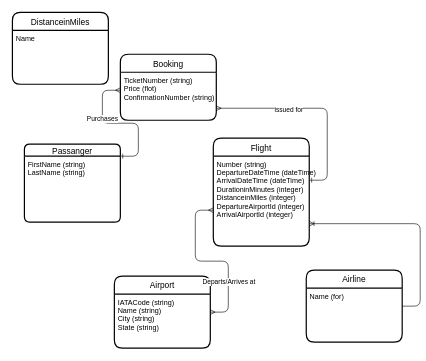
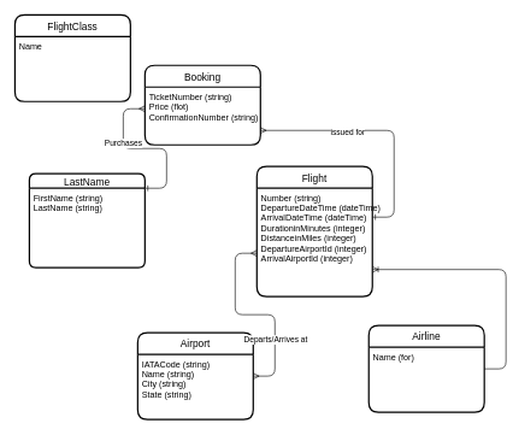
  <mxCell id="0" />
  <mxCell id="1" parent="0" />
- <mxCell id="2" value="Passanger" style="swimlane;childLayout=stackLayout;horizontal=1;startSize=20;horizontalStack=0;rounded=1;fontSize=14;fontStyle=0;strokeWidth=2;resizeParent=0;resizeLast=1;shadow=0;dashed=0;align=center;" vertex="1" parent="1"><mxGeometry x="40" y="240" width="160" height="130" as="geometry" /></mxCell>
+ <mxCell id="2" value="LastName" style="swimlane;childLayout=stackLayout;horizontal=1;startSize=20;horizontalStack=0;rounded=1;fontSize=14;fontStyle=0;strokeWidth=2;resizeParent=0;resizeLast=1;shadow=0;dashed=0;align=center;" vertex="1" parent="1"><mxGeometry x="40" y="240" width="160" height="130" as="geometry" /></mxCell>
  <mxCell id="3" value="FirstName (string)&#10;LastName (string)&#10;" style="align=left;strokeColor=none;fillColor=none;spacingLeft=4;fontSize=12;verticalAlign=top;resizable=0;rotatable=0;part=1;" vertex="1" parent="2"><mxGeometry y="20" width="160" height="110" as="geometry" /></mxCell>
  <mxCell id="4" value="Flight" style="swimlane;childLayout=stackLayout;horizontal=1;startSize=30;horizontalStack=0;rounded=1;fontSize=14;fontStyle=0;strokeWidth=2;resizeParent=0;resizeLast=1;shadow=0;dashed=0;align=center;" vertex="1" parent="1"><mxGeometry x="355" y="230" width="160" height="180" as="geometry" /></mxCell>
  <mxCell id="5" value="Number (string)&#10;DepartureDateTime (dateTime)&#10;ArrivalDateTime (dateTime)&#10;DurationinMinutes (integer)&#10;DistanceinMiles (integer)&#10;DepartureAirportId (integer)&#10;ArrivalAirportId (integer)&#10;&#10;&#10;&#10;" style="align=left;strokeColor=none;fillColor=none;spacingLeft=4;fontSize=12;verticalAlign=top;resizable=0;rotatable=0;part=1;" vertex="1" parent="4"><mxGeometry y="30" width="160" height="150" as="geometry" /></mxCell>
  <mxCell id="6" value="Booking" style="swimlane;childLayout=stackLayout;horizontal=1;startSize=30;horizontalStack=0;rounded=1;fontSize=14;fontStyle=0;strokeWidth=2;resizeParent=0;resizeLast=1;shadow=0;dashed=0;align=center;" vertex="1" parent="1"><mxGeometry x="200" y="90" width="160" height="110" as="geometry" /></mxCell>
  <mxCell id="7" value="TicketNumber (string)&#10;Price (flot)&#10;ConfirmationNumber (string)&#10;&#10;" style="align=left;strokeColor=none;fillColor=none;spacingLeft=4;fontSize=12;verticalAlign=top;resizable=0;rotatable=0;part=1;" vertex="1" parent="6"><mxGeometry y="30" width="160" height="80" as="geometry" /></mxCell>
  <mxCell id="8" value="Airport" style="swimlane;childLayout=stackLayout;horizontal=1;startSize=30;horizontalStack=0;rounded=1;fontSize=14;fontStyle=0;strokeWidth=2;resizeParent=0;resizeLast=1;shadow=0;dashed=0;align=center;" vertex="1" parent="1"><mxGeometry x="190" y="460" width="160" height="120" as="geometry" /></mxCell>
  <mxCell id="9" value="IATACode (string)&#10;Name (string)&#10;City (string)&#10;State (string)&#10;" style="align=left;strokeColor=none;fillColor=none;spacingLeft=4;fontSize=12;verticalAlign=top;resizable=0;rotatable=0;part=1;" vertex="1" parent="8"><mxGeometry y="30" width="160" height="90" as="geometry" /></mxCell>
  <mxCell id="10" value="" style="edgeStyle=entityRelationEdgeStyle;fontSize=12;html=1;endArrow=ERmany;startArrow=ERmany;" edge="1" parent="1" source="8"><mxGeometry width="100" height="100" relative="1" as="geometry"><mxPoint x="255" y="450" as="sourcePoint" /><mxPoint x="355" y="350" as="targetPoint" /></mxGeometry></mxCell>
  <mxCell id="11" value="Departs/Arrives at" style="edgeLabel;html=1;align=center;verticalAlign=middle;resizable=0;points=[];" vertex="1" connectable="0" parent="10"><mxGeometry x="-0.434" relative="1" as="geometry"><mxPoint as="offset" /></mxGeometry></mxCell>
  <mxCell id="12" value="" style="edgeStyle=entityRelationEdgeStyle;fontSize=12;html=1;endArrow=ERmany;startArrow=ERone;exitX=1;exitY=0;exitDx=0;exitDy=0;startFill=0;" edge="1" parent="1" source="3"><mxGeometry width="100" height="100" relative="1" as="geometry"><mxPoint x="100" y="250" as="sourcePoint" /><mxPoint x="200" y="150" as="targetPoint" /></mxGeometry></mxCell>
  <mxCell id="13" value="Purchases" style="edgeLabel;html=1;align=center;verticalAlign=middle;resizable=0;points=[];" vertex="1" connectable="0" parent="12"><mxGeometry x="0.327" y="1" relative="1" as="geometry"><mxPoint as="offset" /></mxGeometry></mxCell>
  <mxCell id="14" value="" style="edgeStyle=entityRelationEdgeStyle;fontSize=12;html=1;endArrow=ERmany;startArrow=ERone;entryX=1;entryY=0.75;entryDx=0;entryDy=0;startFill=0;" edge="1" parent="1" target="7"><mxGeometry width="100" height="100" relative="1" as="geometry"><mxPoint x="515" y="300" as="sourcePoint" /><mxPoint x="615" y="200" as="targetPoint" /></mxGeometry></mxCell>
  <mxCell id="15" value="issued for" style="edgeLabel;html=1;align=center;verticalAlign=middle;resizable=0;points=[];" vertex="1" connectable="0" parent="14"><mxGeometry x="0.284" y="1" relative="1" as="geometry"><mxPoint as="offset" /></mxGeometry></mxCell>
  <mxCell id="16" value="Airline" style="swimlane;childLayout=stackLayout;horizontal=1;startSize=30;horizontalStack=0;rounded=1;fontSize=14;fontStyle=0;strokeWidth=2;resizeParent=0;resizeLast=1;shadow=0;dashed=0;align=center;" vertex="1" parent="1"><mxGeometry x="510" y="450" width="160" height="120" as="geometry" /></mxCell>
  <mxCell id="17" value="Name (for)" style="align=left;strokeColor=none;fillColor=none;spacingLeft=4;fontSize=12;verticalAlign=top;resizable=0;rotatable=0;part=1;" vertex="1" parent="16"><mxGeometry y="30" width="160" height="90" as="geometry" /></mxCell>
  <mxCell id="18" value="" style="edgeStyle=entityRelationEdgeStyle;fontSize=12;html=1;endArrow=ERoneToMany;entryX=1;entryY=0.75;entryDx=0;entryDy=0;" edge="1" parent="1" source="16" target="5"><mxGeometry width="100" height="100" relative="1" as="geometry"><mxPoint x="300" y="430" as="sourcePoint" /><mxPoint x="400" y="330" as="targetPoint" /></mxGeometry></mxCell>
- <mxCell id="19" value="DistanceinMiles" style="swimlane;childLayout=stackLayout;horizontal=1;startSize=30;horizontalStack=0;rounded=1;fontSize=14;fontStyle=0;strokeWidth=2;resizeParent=0;resizeLast=1;shadow=0;dashed=0;align=center;" vertex="1" parent="1"><mxGeometry x="20" y="20" width="160" height="120" as="geometry" /></mxCell>
+ <mxCell id="19" value="FlightClass" style="swimlane;childLayout=stackLayout;horizontal=1;startSize=30;horizontalStack=0;rounded=1;fontSize=14;fontStyle=0;strokeWidth=2;resizeParent=0;resizeLast=1;shadow=0;dashed=0;align=center;" vertex="1" parent="1"><mxGeometry x="20" y="20" width="160" height="120" as="geometry" /></mxCell>
  <mxCell id="20" value="Name " style="align=left;strokeColor=none;fillColor=none;spacingLeft=4;fontSize=12;verticalAlign=top;resizable=0;rotatable=0;part=1;" vertex="1" parent="19"><mxGeometry y="30" width="160" height="90" as="geometry" /></mxCell>
